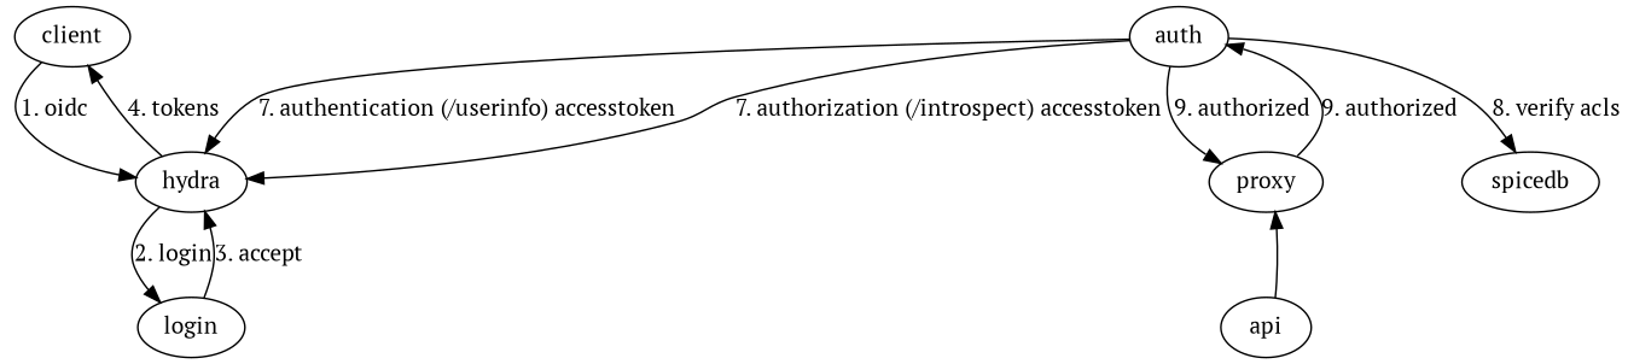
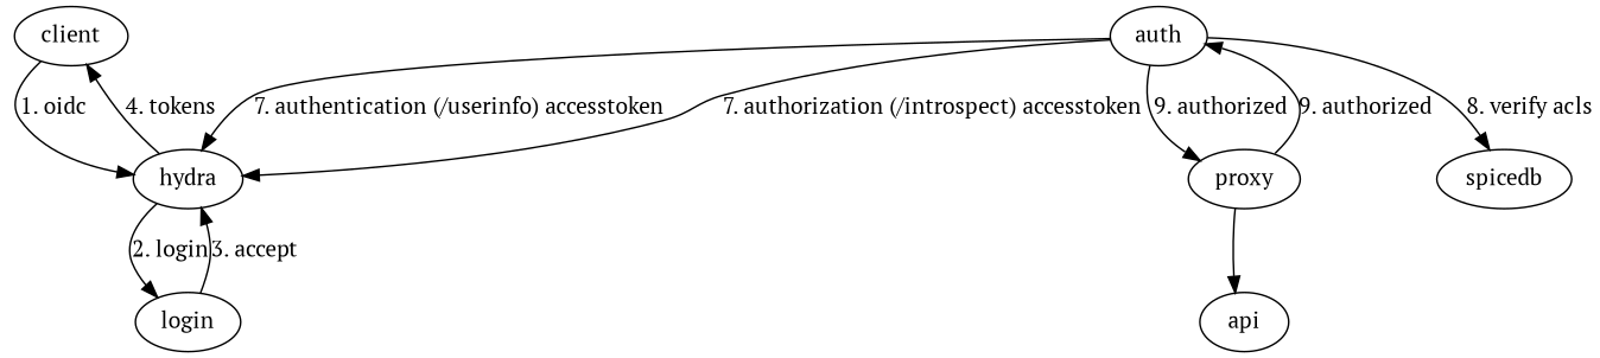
  digraph {
    fontname="PT Serif"
    node [fontname="PT Serif"]
    edge [fontname="PT Serif"]
    client
    hydra
    proxy
    api
    auth
    login
    spicedb
    client -> hydra [label="1. oidc"]
    hydra -> client [label="4. tokens"]
    hydra -> login [label="2. login"]
-   api -> proxy
+   proxy -> api
    proxy -> auth [label="9. authorized"]
    auth -> hydra [label="7. authentication (/userinfo) accesstoken"]
    auth -> hydra [label="7. authorization (/introspect) accesstoken"]
    auth -> proxy [label="9. authorized"]
    auth -> spicedb [label="8. verify acls"]
    login -> hydra [label="3. accept"]
  }
